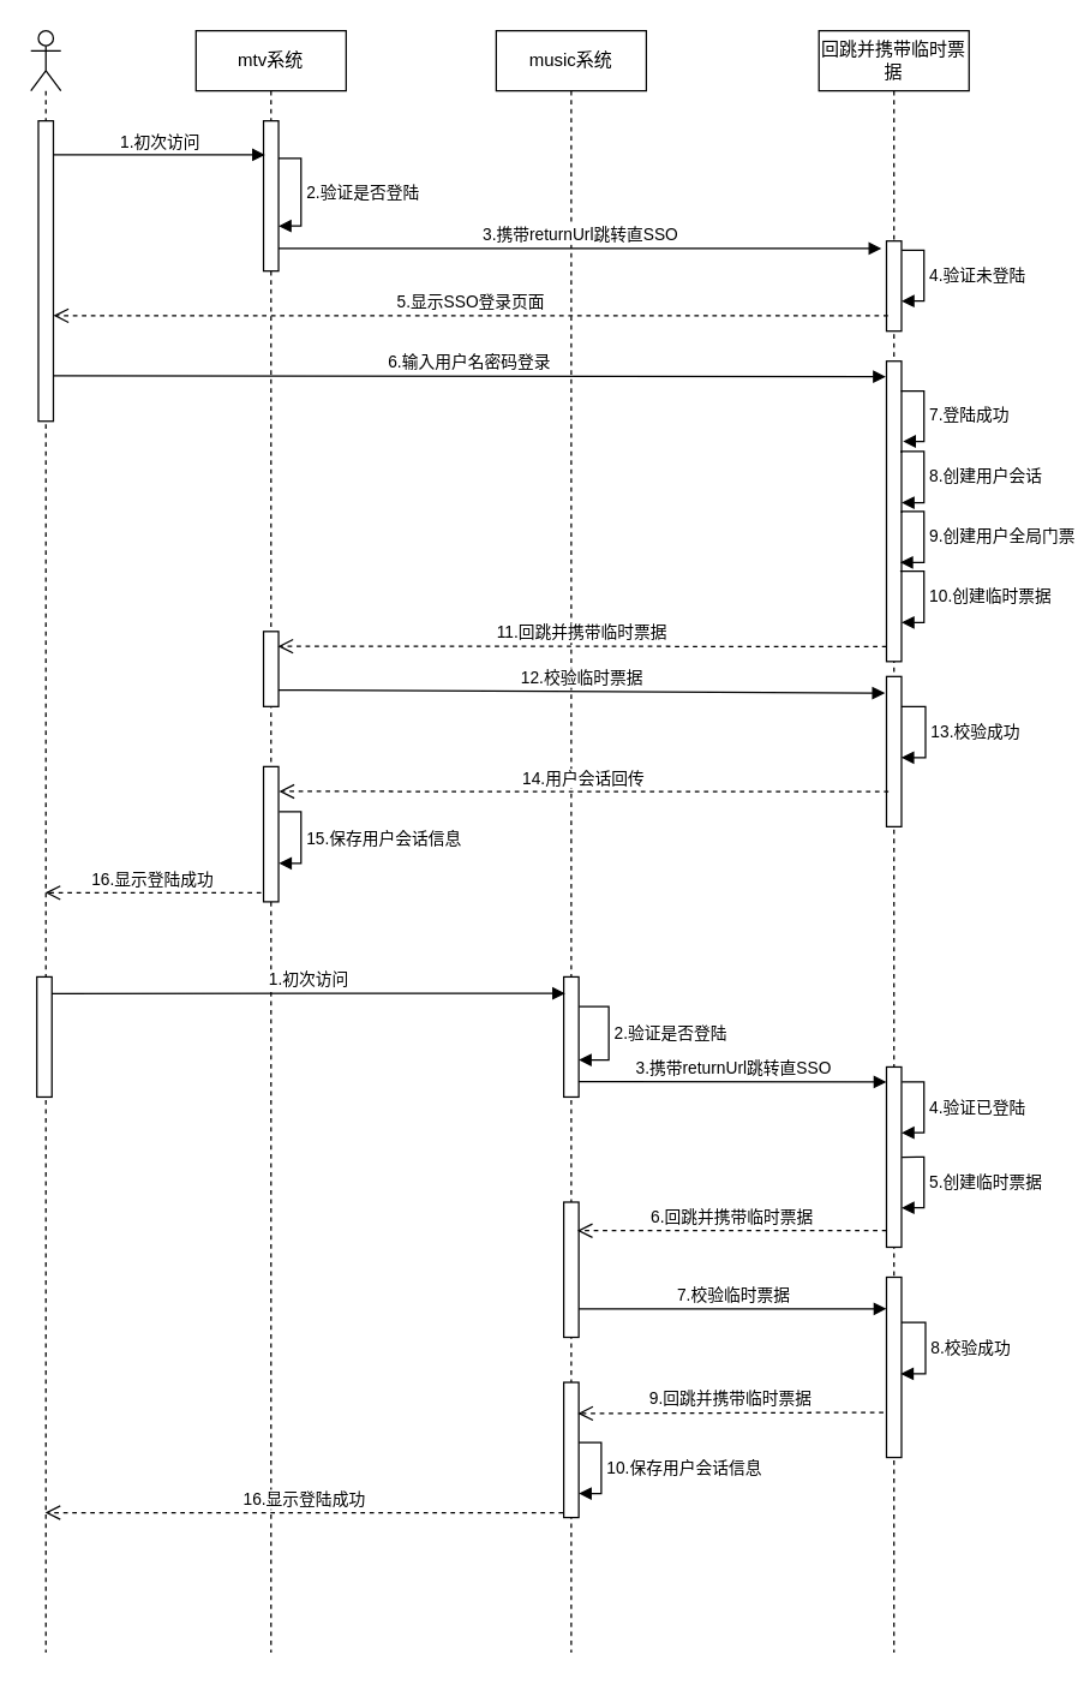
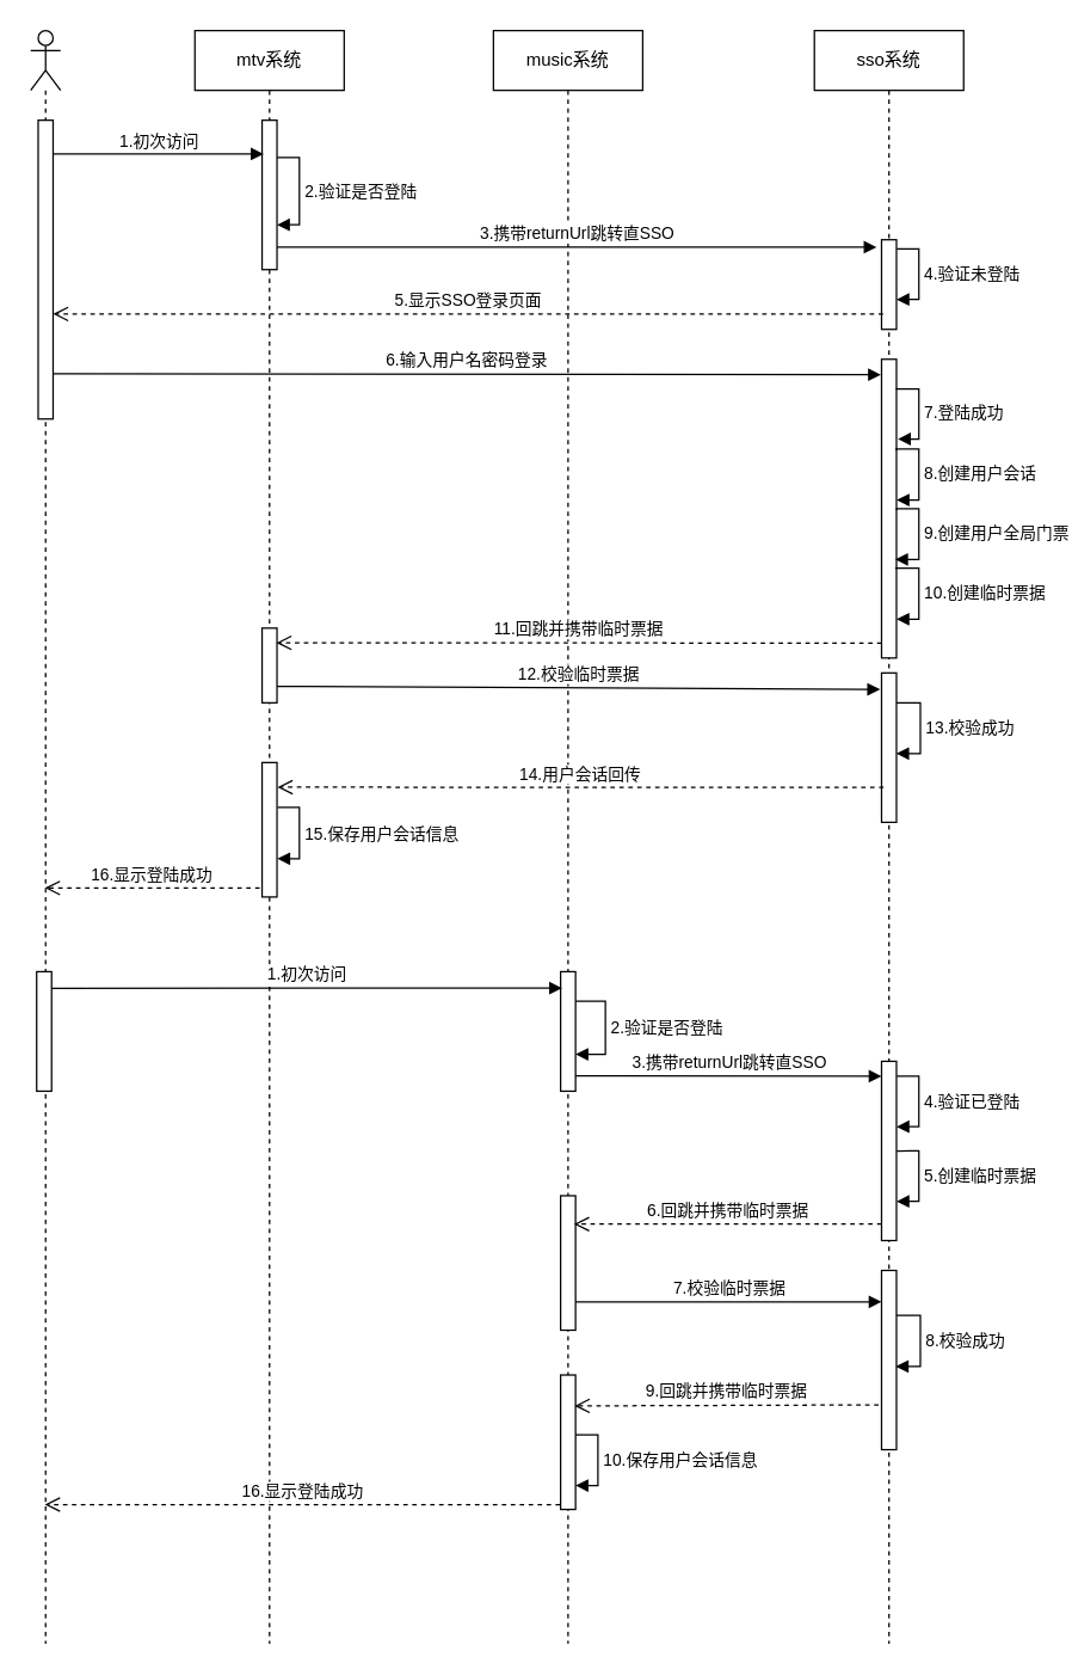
  <mxCell id="0" />
  <mxCell id="1" parent="0" />
  <mxCell id="2" value="mtv系统" style="shape=umlLifeline;perimeter=lifelinePerimeter;whiteSpace=wrap;html=1;container=1;collapsible=0;recursiveResize=0;outlineConnect=0;" parent="1" vertex="1"><mxGeometry x="130" y="20" width="100" height="1080" as="geometry" /></mxCell>
  <mxCell id="3" value="" style="html=1;points=[];perimeter=orthogonalPerimeter;" parent="2" vertex="1"><mxGeometry x="45" y="60" width="10" height="100" as="geometry" /></mxCell>
  <mxCell id="4" value="2.验证是否登陆" style="edgeStyle=orthogonalEdgeStyle;html=1;align=left;spacingLeft=2;endArrow=block;rounded=0;" parent="2" edge="1" target="3"><mxGeometry relative="1" as="geometry"><mxPoint x="55" y="85" as="sourcePoint" /><Array as="points"><mxPoint x="70" y="85" /><mxPoint x="70" y="130" /></Array><mxPoint x="54" y="132" as="targetPoint" /></mxGeometry></mxCell>
  <mxCell id="5" value="" style="html=1;points=[];perimeter=orthogonalPerimeter;" vertex="1" parent="2"><mxGeometry x="45" y="400" width="10" height="50" as="geometry" /></mxCell>
  <mxCell id="6" value="" style="html=1;points=[];perimeter=orthogonalPerimeter;" vertex="1" parent="2"><mxGeometry x="45" y="490" width="10" height="90" as="geometry" /></mxCell>
  <mxCell id="7" value="15.保存用户会话信息" style="edgeStyle=orthogonalEdgeStyle;html=1;align=left;spacingLeft=2;endArrow=block;rounded=0;entryX=1.023;entryY=0.715;entryDx=0;entryDy=0;entryPerimeter=0;exitX=1.042;exitY=0.334;exitDx=0;exitDy=0;exitPerimeter=0;" edge="1" parent="2" source="6" target="6"><mxGeometry relative="1" as="geometry"><mxPoint x="60.16" y="520" as="sourcePoint" /><Array as="points"><mxPoint x="70" y="520" /><mxPoint x="70" y="554" /></Array><mxPoint x="60.0" y="554" as="targetPoint" /></mxGeometry></mxCell>
  <mxCell id="8" value="" style="shape=umlLifeline;participant=umlActor;perimeter=lifelinePerimeter;whiteSpace=wrap;html=1;container=1;collapsible=0;recursiveResize=0;verticalAlign=top;spacingTop=36;outlineConnect=0;" parent="1" vertex="1"><mxGeometry x="20" y="20" width="20" height="1080" as="geometry" /></mxCell>
  <mxCell id="9" value="" style="html=1;points=[];perimeter=orthogonalPerimeter;" parent="8" vertex="1"><mxGeometry x="5" y="60" width="10" height="200" as="geometry" /></mxCell>
  <mxCell id="10" value="" style="html=1;points=[];perimeter=orthogonalPerimeter;" vertex="1" parent="8"><mxGeometry x="4" y="630" width="10" height="80" as="geometry" /></mxCell>
  <mxCell id="11" value="music系统" style="shape=umlLifeline;perimeter=lifelinePerimeter;whiteSpace=wrap;html=1;container=1;collapsible=0;recursiveResize=0;outlineConnect=0;" parent="1" vertex="1"><mxGeometry x="330" y="20" width="100" height="1080" as="geometry" /></mxCell>
  <mxCell id="12" value="" style="html=1;points=[];perimeter=orthogonalPerimeter;" vertex="1" parent="11"><mxGeometry x="45" y="630" width="10" height="80" as="geometry" /></mxCell>
  <mxCell id="13" value="2.验证是否登陆" style="edgeStyle=orthogonalEdgeStyle;html=1;align=left;spacingLeft=2;endArrow=block;rounded=0;entryX=0.996;entryY=0.691;entryDx=0;entryDy=0;entryPerimeter=0;exitX=1.019;exitY=0.246;exitDx=0;exitDy=0;exitPerimeter=0;" edge="1" parent="11" source="12" target="12"><mxGeometry relative="1" as="geometry"><mxPoint x="60" y="650" as="sourcePoint" /><Array as="points"><mxPoint x="75" y="650" /><mxPoint x="75" y="685" /></Array><mxPoint x="60" y="685" as="targetPoint" /></mxGeometry></mxCell>
  <mxCell id="14" value="" style="html=1;points=[];perimeter=orthogonalPerimeter;" vertex="1" parent="11"><mxGeometry x="45" y="900" width="10" height="90" as="geometry" /></mxCell>
  <mxCell id="15" value="10.保存用户会话信息" style="edgeStyle=orthogonalEdgeStyle;html=1;align=left;spacingLeft=2;endArrow=block;rounded=0;" edge="1" parent="11" source="14" target="14"><mxGeometry relative="1" as="geometry"><mxPoint x="55.19" y="940" as="sourcePoint" /><Array as="points"><mxPoint x="70" y="940" /><mxPoint x="70" y="974" /></Array><mxPoint x="55" y="974" as="targetPoint" /></mxGeometry></mxCell>
- <mxCell id="16" value="回跳并携带临时票据" style="shape=umlLifeline;perimeter=lifelinePerimeter;whiteSpace=wrap;html=1;container=1;collapsible=0;recursiveResize=0;outlineConnect=0;" parent="1" vertex="1"><mxGeometry x="545" y="20" width="100" height="1080" as="geometry" /></mxCell>
+ <mxCell id="16" value="sso系统" style="shape=umlLifeline;perimeter=lifelinePerimeter;whiteSpace=wrap;html=1;container=1;collapsible=0;recursiveResize=0;outlineConnect=0;" parent="1" vertex="1"><mxGeometry x="545" y="20" width="100" height="1080" as="geometry" /></mxCell>
  <mxCell id="17" value="" style="html=1;points=[];perimeter=orthogonalPerimeter;" vertex="1" parent="16"><mxGeometry x="45" y="140" width="10" height="60" as="geometry" /></mxCell>
  <mxCell id="18" value="4.验证未登陆" style="edgeStyle=orthogonalEdgeStyle;html=1;align=left;spacingLeft=2;endArrow=block;rounded=0;exitX=1.021;exitY=0.104;exitDx=0;exitDy=0;exitPerimeter=0;" edge="1" parent="16" source="17"><mxGeometry relative="1" as="geometry"><mxPoint x="65" y="250" as="sourcePoint" /><Array as="points"><mxPoint x="70" y="146" /><mxPoint x="70" y="180" /></Array><mxPoint x="55" y="180" as="targetPoint" /></mxGeometry></mxCell>
  <mxCell id="19" value="" style="html=1;points=[];perimeter=orthogonalPerimeter;" vertex="1" parent="16"><mxGeometry x="45" y="220" width="10" height="200" as="geometry" /></mxCell>
  <mxCell id="20" value="7.登陆成功" style="edgeStyle=orthogonalEdgeStyle;html=1;align=left;spacingLeft=2;endArrow=block;rounded=0;exitX=0.958;exitY=0.1;exitDx=0;exitDy=0;exitPerimeter=0;entryX=1.098;entryY=0.267;entryDx=0;entryDy=0;entryPerimeter=0;" edge="1" parent="16" source="19" target="19"><mxGeometry relative="1" as="geometry"><mxPoint x="60.21" y="240.03" as="sourcePoint" /><Array as="points"><mxPoint x="70" y="240" /><mxPoint x="70" y="273" /></Array><mxPoint x="60" y="273.79" as="targetPoint" /></mxGeometry></mxCell>
  <mxCell id="21" value="8.创建用户会话" style="edgeStyle=orthogonalEdgeStyle;html=1;align=left;spacingLeft=2;endArrow=block;rounded=0;exitX=0.981;exitY=0.305;exitDx=0;exitDy=0;exitPerimeter=0;entryX=1.005;entryY=0.471;entryDx=0;entryDy=0;entryPerimeter=0;" edge="1" parent="16" source="19" target="19"><mxGeometry relative="1" as="geometry"><mxPoint x="60.21" y="280.03" as="sourcePoint" /><Array as="points"><mxPoint x="70" y="280" /><mxPoint x="70" y="314" /></Array><mxPoint x="60" y="313.79" as="targetPoint" /></mxGeometry></mxCell>
  <mxCell id="22" value="9.创建用户全局门票" style="edgeStyle=orthogonalEdgeStyle;html=1;align=left;spacingLeft=2;endArrow=block;rounded=0;exitX=1.005;exitY=0.505;exitDx=0;exitDy=0;exitPerimeter=0;entryX=0.912;entryY=0.67;entryDx=0;entryDy=0;entryPerimeter=0;" edge="1" parent="16" source="19" target="19"><mxGeometry relative="1" as="geometry"><mxPoint x="60.21" y="320.03" as="sourcePoint" /><Array as="points"><mxPoint x="70" y="320" /><mxPoint x="70" y="354" /></Array><mxPoint x="60" y="353.79" as="targetPoint" /></mxGeometry></mxCell>
  <mxCell id="23" value="10.创建临时票据" style="edgeStyle=orthogonalEdgeStyle;html=1;align=left;spacingLeft=2;endArrow=block;rounded=0;exitX=0.912;exitY=0.699;exitDx=0;exitDy=0;exitPerimeter=0;" edge="1" parent="16" source="19" target="19"><mxGeometry relative="1" as="geometry"><mxPoint x="60.21" y="360.03" as="sourcePoint" /><Array as="points"><mxPoint x="70" y="360" /><mxPoint x="70" y="394" /></Array><mxPoint x="60" y="393.79" as="targetPoint" /></mxGeometry></mxCell>
  <mxCell id="24" value="" style="html=1;points=[];perimeter=orthogonalPerimeter;" vertex="1" parent="16"><mxGeometry x="45" y="430" width="10" height="100" as="geometry" /></mxCell>
  <mxCell id="25" value="13.校验成功" style="edgeStyle=orthogonalEdgeStyle;html=1;align=left;spacingLeft=2;endArrow=block;rounded=0;entryX=0.984;entryY=0.54;entryDx=0;entryDy=0;entryPerimeter=0;" edge="1" parent="16" source="24" target="24"><mxGeometry relative="1" as="geometry"><mxPoint x="56" y="450" as="sourcePoint" /><Array as="points"><mxPoint x="71" y="450" /><mxPoint x="71" y="484" /></Array><mxPoint x="56" y="484" as="targetPoint" /></mxGeometry></mxCell>
  <mxCell id="26" value="" style="html=1;points=[];perimeter=orthogonalPerimeter;" vertex="1" parent="16"><mxGeometry x="45" y="690" width="10" height="120" as="geometry" /></mxCell>
  <mxCell id="27" value="" style="html=1;points=[];perimeter=orthogonalPerimeter;" vertex="1" parent="16"><mxGeometry x="45" y="830" width="10" height="120" as="geometry" /></mxCell>
  <mxCell id="28" value="8.校验成功" style="edgeStyle=orthogonalEdgeStyle;html=1;align=left;spacingLeft=2;endArrow=block;rounded=0;entryX=0.953;entryY=0.536;entryDx=0;entryDy=0;entryPerimeter=0;" edge="1" parent="16" source="27" target="27"><mxGeometry relative="1" as="geometry"><mxPoint x="55.16" y="860" as="sourcePoint" /><Array as="points"><mxPoint x="71" y="860" /><mxPoint x="71" y="894" /></Array><mxPoint x="55.0" y="894" as="targetPoint" /></mxGeometry></mxCell>
  <mxCell id="29" value="3.携带returnUrl跳转直SSO" style="html=1;verticalAlign=bottom;endArrow=block;entryX=-0.333;entryY=0.083;entryDx=0;entryDy=0;entryPerimeter=0;" edge="1" target="17" parent="1" source="3"><mxGeometry relative="1" as="geometry"><mxPoint x="180" y="240" as="sourcePoint" /></mxGeometry></mxCell>
  <mxCell id="30" value="5.显示SSO登录页面" style="html=1;verticalAlign=bottom;endArrow=open;dashed=1;endSize=8;exitX=0.1;exitY=0.828;exitDx=0;exitDy=0;exitPerimeter=0;" edge="1" source="17" parent="1" target="9"><mxGeometry relative="1" as="geometry"><mxPoint x="519.81" y="213.55" as="targetPoint" /></mxGeometry></mxCell>
  <mxCell id="31" value="1.初次访问" style="html=1;verticalAlign=bottom;endArrow=block;entryX=0.104;entryY=0.226;entryDx=0;entryDy=0;entryPerimeter=0;" edge="1" parent="1" source="9" target="3"><mxGeometry relative="1" as="geometry"><mxPoint x="30" y="110" as="sourcePoint" /><mxPoint x="516.67" y="110" as="targetPoint" /></mxGeometry></mxCell>
  <mxCell id="32" value="6.输入用户名密码登录" style="html=1;verticalAlign=bottom;endArrow=block;entryX=-0.042;entryY=0.052;exitX=0.972;exitY=0.849;exitDx=0;exitDy=0;exitPerimeter=0;entryDx=0;entryDy=0;entryPerimeter=0;" edge="1" target="19" parent="1" source="9"><mxGeometry relative="1" as="geometry"><mxPoint x="40" y="250" as="sourcePoint" /></mxGeometry></mxCell>
  <mxCell id="33" value="11.回跳并携带临时票据" style="html=1;verticalAlign=bottom;endArrow=open;dashed=1;endSize=8;exitX=0;exitY=0.95;entryX=0.958;entryY=0.197;entryDx=0;entryDy=0;entryPerimeter=0;" edge="1" source="19" parent="1" target="5"><mxGeometry relative="1" as="geometry"><mxPoint x="490" y="310" as="targetPoint" /></mxGeometry></mxCell>
  <mxCell id="34" value="12.校验临时票据" style="html=1;verticalAlign=bottom;endArrow=block;entryX=-0.1;entryY=0.11;entryDx=0;entryDy=0;entryPerimeter=0;exitX=1;exitY=0.78;exitDx=0;exitDy=0;exitPerimeter=0;" edge="1" parent="1" source="5" target="24"><mxGeometry relative="1" as="geometry"><mxPoint x="195" y="174.98" as="sourcePoint" /><mxPoint x="596.67" y="174.98" as="targetPoint" /></mxGeometry></mxCell>
  <mxCell id="35" value="14.用户会话回传" style="html=1;verticalAlign=bottom;endArrow=open;dashed=1;endSize=8;exitX=0.133;exitY=0.767;entryX=1.035;entryY=0.183;entryDx=0;entryDy=0;entryPerimeter=0;exitDx=0;exitDy=0;exitPerimeter=0;" edge="1" parent="1" source="24" target="6"><mxGeometry relative="1" as="geometry"><mxPoint x="180" y="525" as="targetPoint" /><mxPoint x="585.42" y="525.15" as="sourcePoint" /></mxGeometry></mxCell>
  <mxCell id="36" value="16.显示登陆成功" style="html=1;verticalAlign=bottom;endArrow=open;dashed=1;endSize=8;exitX=-0.16;exitY=0.933;exitDx=0;exitDy=0;exitPerimeter=0;" edge="1" parent="1" source="6" target="8"><mxGeometry relative="1" as="geometry"><mxPoint x="30" y="610" as="targetPoint" /><mxPoint x="166.452" y="610" as="sourcePoint" /></mxGeometry></mxCell>
  <mxCell id="37" value="1.初次访问" style="html=1;verticalAlign=bottom;endArrow=block;entryX=0.098;entryY=0.25;entryDx=0;entryDy=0;entryPerimeter=0;exitX=0.989;exitY=0.251;exitDx=0;exitDy=0;exitPerimeter=0;" edge="1" parent="1"><mxGeometry relative="1" as="geometry"><mxPoint x="33.89" y="661.08" as="sourcePoint" /><mxPoint x="375.98" y="661" as="targetPoint" /></mxGeometry></mxCell>
  <mxCell id="38" value="3.携带returnUrl跳转直SSO" style="html=1;verticalAlign=bottom;endArrow=block;exitX=0.987;exitY=0.871;exitDx=0;exitDy=0;exitPerimeter=0;" edge="1" parent="1" source="12"><mxGeometry relative="1" as="geometry"><mxPoint x="390" y="720" as="sourcePoint" /><mxPoint x="590" y="720" as="targetPoint" /></mxGeometry></mxCell>
  <mxCell id="39" value="4.验证已登陆" style="edgeStyle=orthogonalEdgeStyle;html=1;align=left;spacingLeft=2;endArrow=block;rounded=0;exitX=1.021;exitY=0.104;exitDx=0;exitDy=0;exitPerimeter=0;" edge="1" parent="1"><mxGeometry relative="1" as="geometry"><mxPoint x="600.21" y="720.03" as="sourcePoint" /><Array as="points"><mxPoint x="615" y="719.79" /><mxPoint x="615" y="753.79" /></Array><mxPoint x="600" y="753.79" as="targetPoint" /></mxGeometry></mxCell>
  <mxCell id="40" value="5.创建临时票据" style="edgeStyle=orthogonalEdgeStyle;html=1;align=left;spacingLeft=2;endArrow=block;rounded=0;exitX=1.021;exitY=0.104;exitDx=0;exitDy=0;exitPerimeter=0;" edge="1" parent="1"><mxGeometry relative="1" as="geometry"><mxPoint x="600.21" y="770.03" as="sourcePoint" /><Array as="points"><mxPoint x="615" y="769.79" /><mxPoint x="615" y="803.79" /></Array><mxPoint x="600" y="803.79" as="targetPoint" /></mxGeometry></mxCell>
  <mxCell id="41" value="" style="html=1;points=[];perimeter=orthogonalPerimeter;" vertex="1" parent="1"><mxGeometry x="375" y="800" width="10" height="90" as="geometry" /></mxCell>
  <mxCell id="42" value="9.回跳并携带临时票据" style="html=1;verticalAlign=bottom;endArrow=open;dashed=1;endSize=8;entryX=0.933;entryY=0.23;entryDx=0;entryDy=0;entryPerimeter=0;" edge="1" parent="1" target="14"><mxGeometry relative="1" as="geometry"><mxPoint x="390" y="940" as="targetPoint" /><mxPoint x="588" y="940" as="sourcePoint" /></mxGeometry></mxCell>
  <mxCell id="43" value="6.回跳并携带临时票据" style="html=1;verticalAlign=bottom;endArrow=open;dashed=1;endSize=8;entryX=0.9;entryY=0.211;entryDx=0;entryDy=0;entryPerimeter=0;" edge="1" parent="1" source="26" target="41"><mxGeometry relative="1" as="geometry"><mxPoint x="390" y="820" as="targetPoint" /><mxPoint x="590" y="820" as="sourcePoint" /></mxGeometry></mxCell>
  <mxCell id="44" value="7.校验临时票据" style="html=1;verticalAlign=bottom;endArrow=block;exitX=1;exitY=0.789;exitDx=0;exitDy=0;exitPerimeter=0;" edge="1" parent="1" source="41" target="27"><mxGeometry relative="1" as="geometry"><mxPoint x="385" y="870" as="sourcePoint" /><mxPoint x="590" y="872" as="targetPoint" /></mxGeometry></mxCell>
  <mxCell id="45" value="16.显示登陆成功" style="html=1;verticalAlign=bottom;endArrow=open;dashed=1;endSize=8;exitX=-0.04;exitY=0.964;exitDx=0;exitDy=0;exitPerimeter=0;" edge="1" parent="1" source="14" target="8"><mxGeometry relative="1" as="geometry"><mxPoint x="230" y="1000" as="targetPoint" /><mxPoint x="373.59" y="1000" as="sourcePoint" /></mxGeometry></mxCell>
